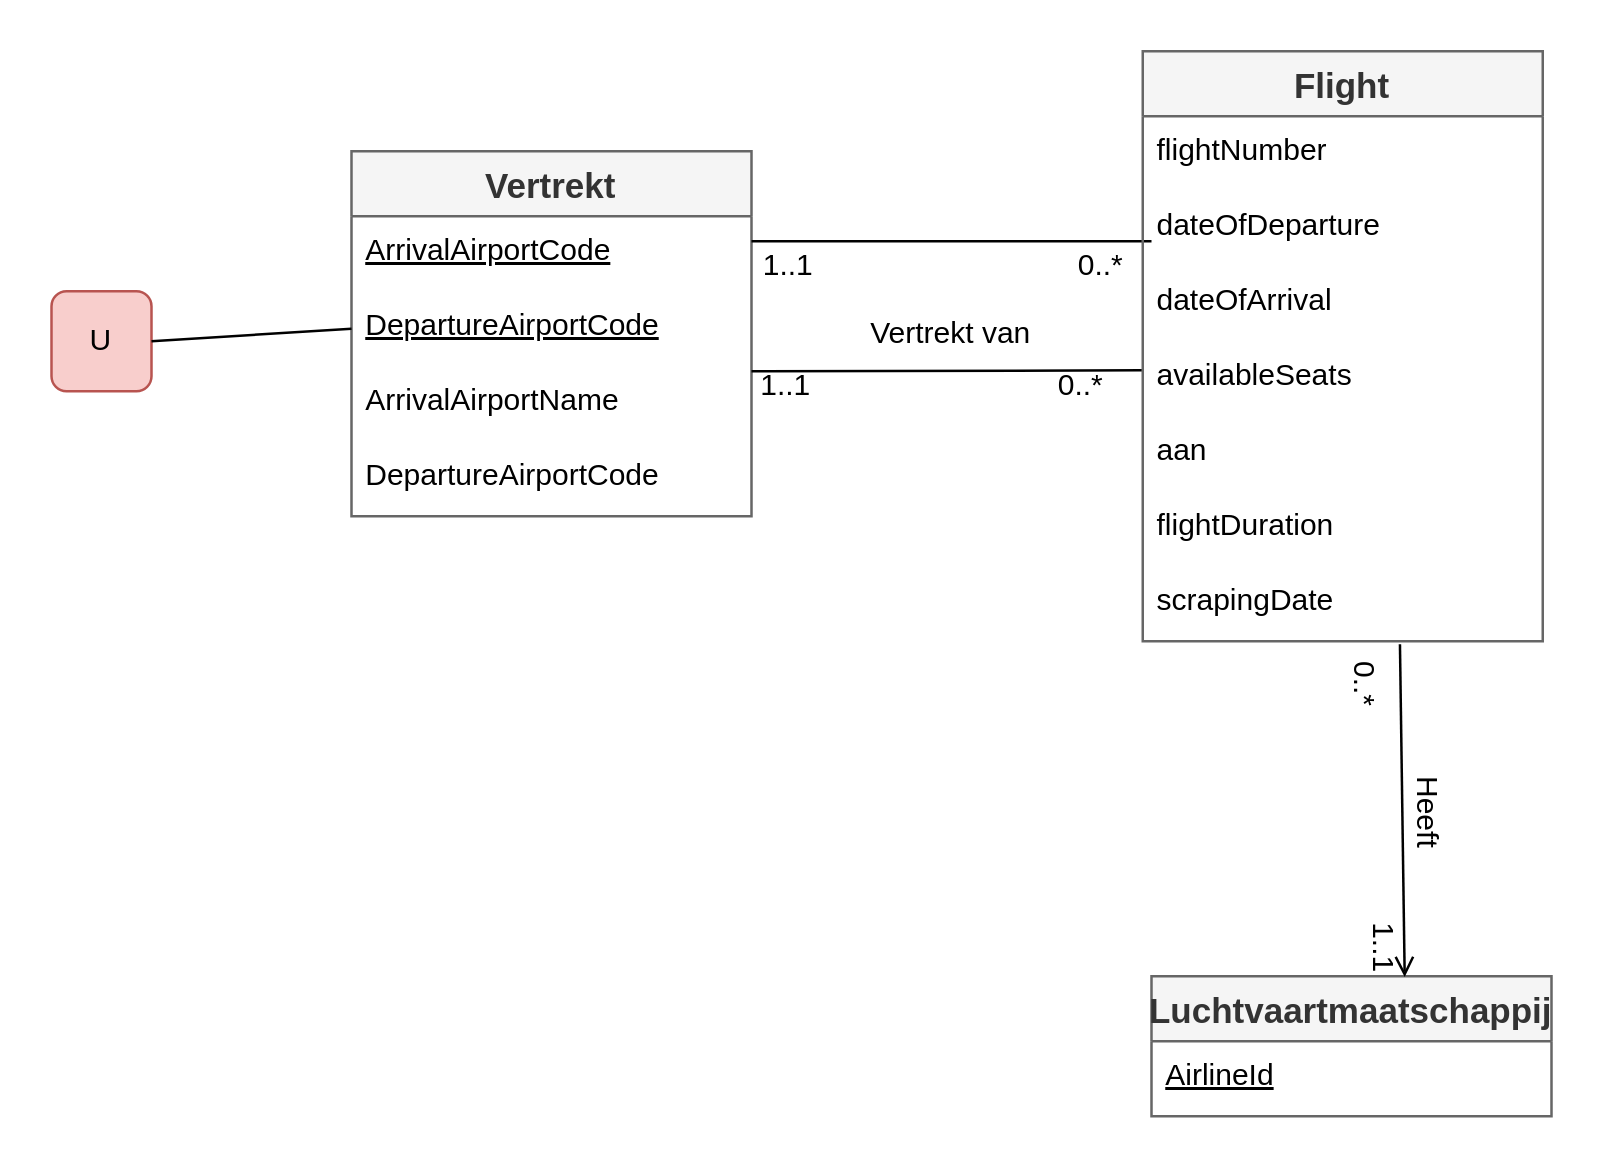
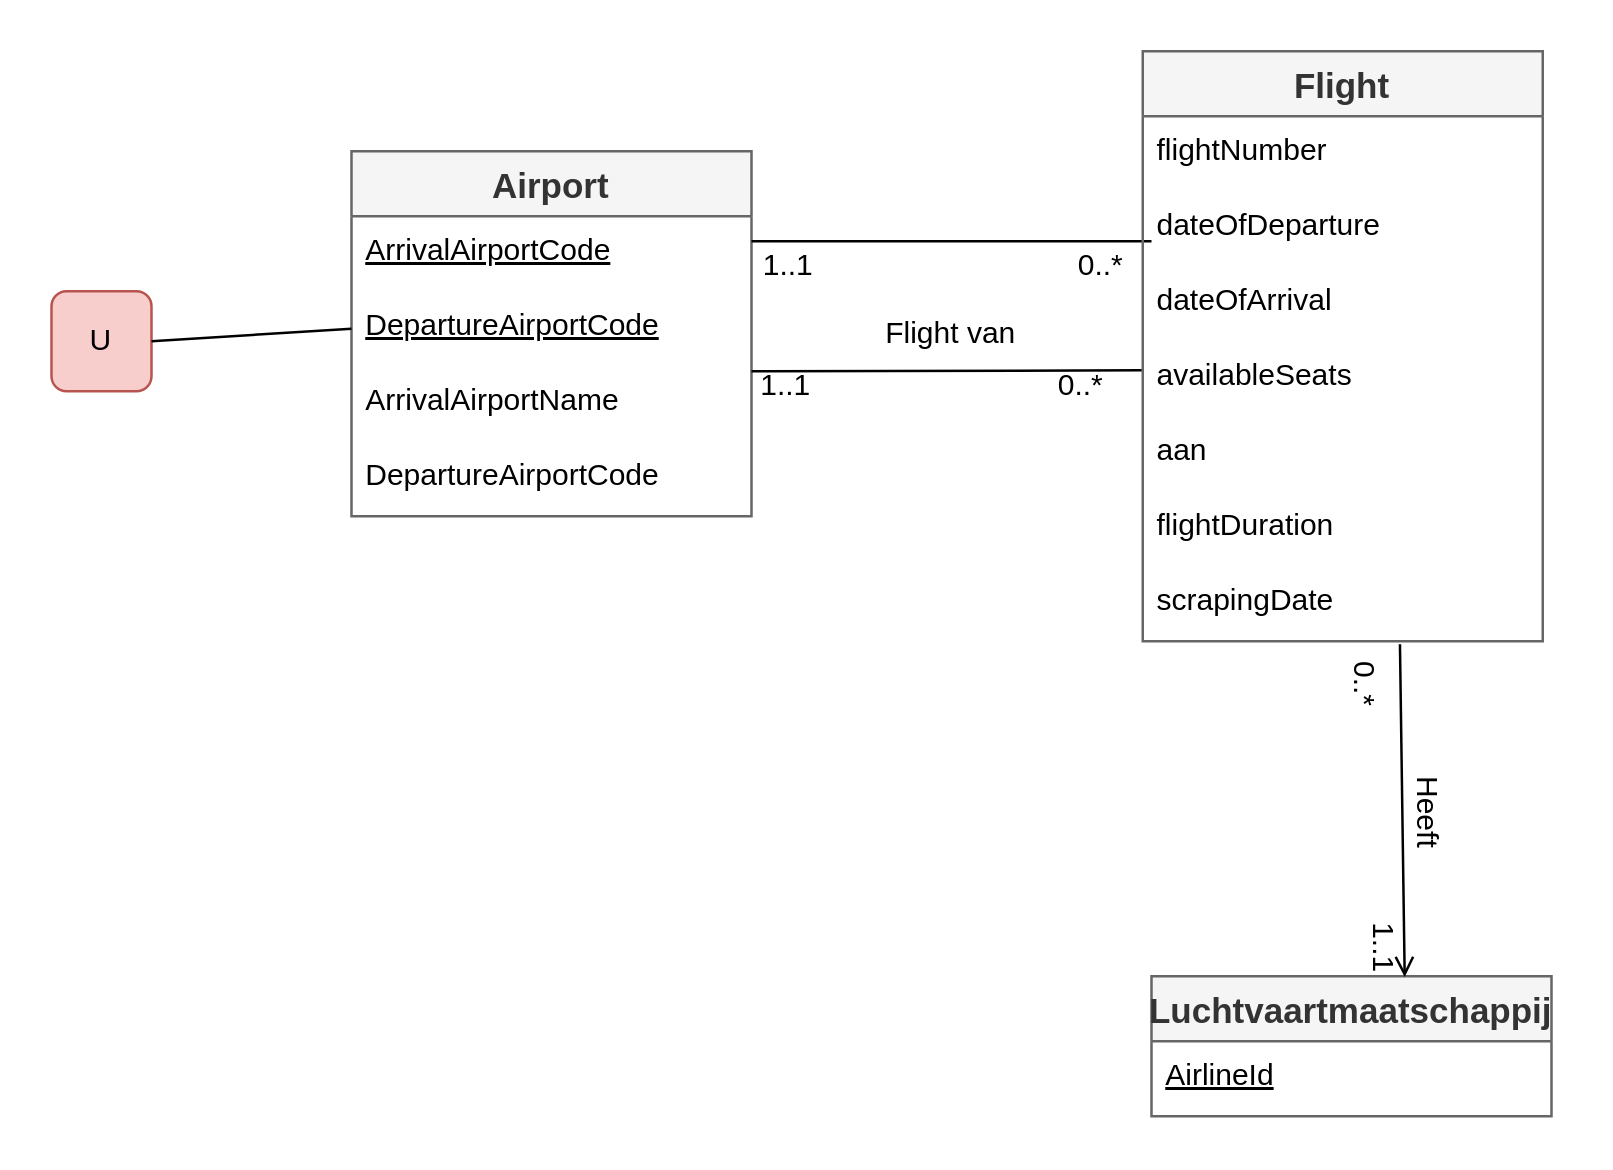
  <mxCell id="0" />
  <mxCell id="1" parent="0" />
- <mxCell id="2" value="Vertrekt" style="swimlane;fontStyle=1;childLayout=stackLayout;horizontal=1;startSize=26;horizontalStack=0;resizeParent=1;resizeParentMax=0;resizeLast=0;collapsible=1;marginBottom=0;align=center;fontSize=14;strokeColor=#666666;fillColor=#f5f5f5;fontColor=#333333;" vertex="1" parent="1"><mxGeometry x="140" y="60" width="160" height="146" as="geometry" /></mxCell>
+ <mxCell id="2" value="Airport" style="swimlane;fontStyle=1;childLayout=stackLayout;horizontal=1;startSize=26;horizontalStack=0;resizeParent=1;resizeParentMax=0;resizeLast=0;collapsible=1;marginBottom=0;align=center;fontSize=14;strokeColor=#666666;fillColor=#f5f5f5;fontColor=#333333;" vertex="1" parent="1"><mxGeometry x="140" y="60" width="160" height="146" as="geometry" /></mxCell>
  <mxCell id="3" value="ArrivalAirportCode" style="text;strokeColor=none;fillColor=none;spacingLeft=4;spacingRight=4;overflow=hidden;rotatable=0;points=[[0,0.5],[1,0.5]];portConstraint=eastwest;fontSize=12;fontStyle=4" vertex="1" parent="2"><mxGeometry y="26" width="160" height="30" as="geometry" /></mxCell>
  <mxCell id="4" value="DepartureAirportCode" style="text;strokeColor=none;fillColor=none;spacingLeft=4;spacingRight=4;overflow=hidden;rotatable=0;points=[[0,0.5],[1,0.5]];portConstraint=eastwest;fontSize=12;fontStyle=4" vertex="1" parent="2"><mxGeometry y="56" width="160" height="30" as="geometry" /></mxCell>
  <mxCell id="5" value="ArrivalAirportName" style="text;strokeColor=none;fillColor=none;spacingLeft=4;spacingRight=4;overflow=hidden;rotatable=0;points=[[0,0.5],[1,0.5]];portConstraint=eastwest;fontSize=12;" vertex="1" parent="2"><mxGeometry y="86" width="160" height="30" as="geometry" /></mxCell>
  <mxCell id="6" value="DepartureAirportCode" style="text;strokeColor=none;fillColor=none;spacingLeft=4;spacingRight=4;overflow=hidden;rotatable=0;points=[[0,0.5],[1,0.5]];portConstraint=eastwest;fontSize=12;" vertex="1" parent="2"><mxGeometry y="116" width="160" height="30" as="geometry" /></mxCell>
  <mxCell id="7" value="Luchtvaartmaatschappij" style="swimlane;fontStyle=1;childLayout=stackLayout;horizontal=1;startSize=26;horizontalStack=0;resizeParent=1;resizeParentMax=0;resizeLast=0;collapsible=1;marginBottom=0;align=center;fontSize=14;strokeColor=#666666;fillColor=#f5f5f5;fontColor=#333333;" vertex="1" parent="1"><mxGeometry x="460" y="390" width="160" height="56" as="geometry" /></mxCell>
  <mxCell id="8" value="AirlineId" style="text;strokeColor=none;fillColor=none;spacingLeft=4;spacingRight=4;overflow=hidden;rotatable=0;points=[[0,0.5],[1,0.5]];portConstraint=eastwest;fontSize=12;fontStyle=4" vertex="1" parent="7"><mxGeometry y="26" width="160" height="30" as="geometry" /></mxCell>
  <mxCell id="9" value="U" style="whiteSpace=wrap;html=1;strokeColor=#b85450;fillColor=#f8cecc;rounded=1;" vertex="1" parent="1"><mxGeometry x="20" y="116" width="40" height="40" as="geometry" /></mxCell>
  <mxCell id="10" value="" style="endArrow=none;html=1;rounded=0;exitX=1;exitY=0.5;exitDx=0;exitDy=0;entryX=0;entryY=0.5;entryDx=0;entryDy=0;" edge="1" parent="1" source="9" target="4"><mxGeometry width="50" height="50" relative="1" as="geometry"><mxPoint x="140" y="260" as="sourcePoint" /><mxPoint x="190" y="210" as="targetPoint" /></mxGeometry></mxCell>
  <mxCell id="11" value="" style="group" vertex="1" connectable="0" parent="1"><mxGeometry x="300" y="76" width="160" height="40" as="geometry" /></mxCell>
  <mxCell id="12" value="" style="endArrow=none;html=1;rounded=0;" edge="1" parent="11"><mxGeometry width="50" height="50" relative="1" as="geometry"><mxPoint y="20" as="sourcePoint" /><mxPoint x="160" y="20" as="targetPoint" /></mxGeometry></mxCell>
  <mxCell id="13" value="1..1" style="text;html=1;strokeColor=none;fillColor=none;align=center;verticalAlign=middle;whiteSpace=wrap;rounded=0;" vertex="1" parent="11"><mxGeometry y="20" width="30" height="20" as="geometry" /></mxCell>
  <mxCell id="14" value="0..*" style="text;html=1;strokeColor=none;fillColor=none;align=center;verticalAlign=middle;whiteSpace=wrap;rounded=0;" vertex="1" parent="11"><mxGeometry x="120" y="20" width="40" height="20" as="geometry" /></mxCell>
  <mxCell id="15" value="" style="group" vertex="1" connectable="0" parent="1"><mxGeometry x="300" y="136" width="150" height="24" as="geometry" /></mxCell>
  <mxCell id="16" value="" style="endArrow=none;html=1;rounded=0;entryX=-0.002;entryY=0.388;entryDx=0;entryDy=0;entryPerimeter=0;" edge="1" parent="15" target="27"><mxGeometry width="50" height="50" relative="1" as="geometry"><mxPoint y="12" as="sourcePoint" /><mxPoint x="150" y="12" as="targetPoint" /></mxGeometry></mxCell>
  <mxCell id="17" value="1..1" style="text;html=1;strokeColor=none;fillColor=none;align=center;verticalAlign=middle;whiteSpace=wrap;rounded=0;" vertex="1" parent="15"><mxGeometry y="12" width="28.125" height="12" as="geometry" /></mxCell>
  <mxCell id="18" value="0..*" style="text;html=1;strokeColor=none;fillColor=none;align=center;verticalAlign=middle;whiteSpace=wrap;rounded=0;" vertex="1" parent="15"><mxGeometry x="112.5" y="12" width="37.5" height="12" as="geometry" /></mxCell>
  <mxCell id="19" value="" style="group;rotation=90;" vertex="1" connectable="0" parent="1"><mxGeometry x="511.5" y="290" width="110.999" height="44.5" as="geometry" /></mxCell>
  <mxCell id="20" value="0..*" style="text;html=1;strokeColor=none;fillColor=none;align=center;verticalAlign=middle;whiteSpace=wrap;rounded=0;rotation=90;" vertex="1" parent="19"><mxGeometry x="24.265" y="-27" width="19.688" height="20" as="geometry" /></mxCell>
  <mxCell id="21" value="Heeft" style="text;html=1;strokeColor=none;fillColor=none;align=center;verticalAlign=middle;whiteSpace=wrap;rounded=0;rotation=90;" vertex="1" parent="19"><mxGeometry x="8.499" y="24.5" width="102.5" height="20" as="geometry" /></mxCell>
  <mxCell id="22" value="" style="endArrow=open;html=1;rounded=0;exitX=0.643;exitY=1.039;exitDx=0;exitDy=0;exitPerimeter=0;entryX=0.633;entryY=0.006;entryDx=0;entryDy=0;entryPerimeter=0;" edge="1" parent="1" source="30" target="7"><mxGeometry width="50" height="50" relative="1" as="geometry"><mxPoint x="564" y="280" as="sourcePoint" /><mxPoint x="566.529" y="335.5" as="targetPoint" /></mxGeometry></mxCell>
  <mxCell id="23" value="Flight" style="swimlane;fontStyle=1;childLayout=stackLayout;horizontal=1;startSize=26;horizontalStack=0;resizeParent=1;resizeParentMax=0;resizeLast=0;collapsible=1;marginBottom=0;align=center;fontSize=14;strokeColor=#666666;fillColor=#f5f5f5;fontColor=#333333;" vertex="1" parent="1"><mxGeometry x="456.5" y="20" width="160" height="236" as="geometry" /></mxCell>
  <mxCell id="24" value="flightNumber" style="text;strokeColor=none;fillColor=none;spacingLeft=4;spacingRight=4;overflow=hidden;rotatable=0;points=[[0,0.5],[1,0.5]];portConstraint=eastwest;fontSize=12;" vertex="1" parent="23"><mxGeometry y="26" width="160" height="30" as="geometry" /></mxCell>
  <mxCell id="25" value="dateOfDeparture" style="text;strokeColor=none;fillColor=none;spacingLeft=4;spacingRight=4;overflow=hidden;rotatable=0;points=[[0,0.5],[1,0.5]];portConstraint=eastwest;fontSize=12;" vertex="1" parent="23"><mxGeometry y="56" width="160" height="30" as="geometry" /></mxCell>
  <mxCell id="26" value="dateOfArrival" style="text;strokeColor=none;fillColor=none;spacingLeft=4;spacingRight=4;overflow=hidden;rotatable=0;points=[[0,0.5],[1,0.5]];portConstraint=eastwest;fontSize=12;" vertex="1" parent="23"><mxGeometry y="86" width="160" height="30" as="geometry" /></mxCell>
  <mxCell id="27" value="availableSeats" style="text;strokeColor=none;fillColor=none;spacingLeft=4;spacingRight=4;overflow=hidden;rotatable=0;points=[[0,0.5],[1,0.5]];portConstraint=eastwest;fontSize=12;" vertex="1" parent="23"><mxGeometry y="116" width="160" height="30" as="geometry" /></mxCell>
  <mxCell id="28" value="aan" style="text;strokeColor=none;fillColor=none;spacingLeft=4;spacingRight=4;overflow=hidden;rotatable=0;points=[[0,0.5],[1,0.5]];portConstraint=eastwest;fontSize=12;" vertex="1" parent="23"><mxGeometry y="146" width="160" height="30" as="geometry" /></mxCell>
  <mxCell id="29" value="flightDuration" style="text;strokeColor=none;fillColor=none;spacingLeft=4;spacingRight=4;overflow=hidden;rotatable=0;points=[[0,0.5],[1,0.5]];portConstraint=eastwest;fontSize=12;" vertex="1" parent="23"><mxGeometry y="176" width="160" height="30" as="geometry" /></mxCell>
  <mxCell id="30" value="scrapingDate" style="text;strokeColor=none;fillColor=none;spacingLeft=4;spacingRight=4;overflow=hidden;rotatable=0;points=[[0,0.5],[1,0.5]];portConstraint=eastwest;fontSize=12;" vertex="1" parent="23"><mxGeometry y="206" width="160" height="30" as="geometry" /></mxCell>
- <mxCell id="31" value="Vertrekt van" style="text;html=1;strokeColor=none;fillColor=none;align=center;verticalAlign=middle;whiteSpace=wrap;rounded=0;" vertex="1" parent="1"><mxGeometry x="340" y="123" width="80" height="20" as="geometry" /></mxCell>
+ <mxCell id="31" value="Flight van" style="text;html=1;strokeColor=none;fillColor=none;align=center;verticalAlign=middle;whiteSpace=wrap;rounded=0;" vertex="1" parent="1"><mxGeometry x="340" y="123" width="80" height="20" as="geometry" /></mxCell>
  <mxCell id="32" value="1..1" style="text;html=1;strokeColor=none;fillColor=none;align=center;verticalAlign=middle;whiteSpace=wrap;rounded=0;rotation=90;" vertex="1" parent="1"><mxGeometry x="540.004" y="369" width="26.25" height="20" as="geometry" /></mxCell>
